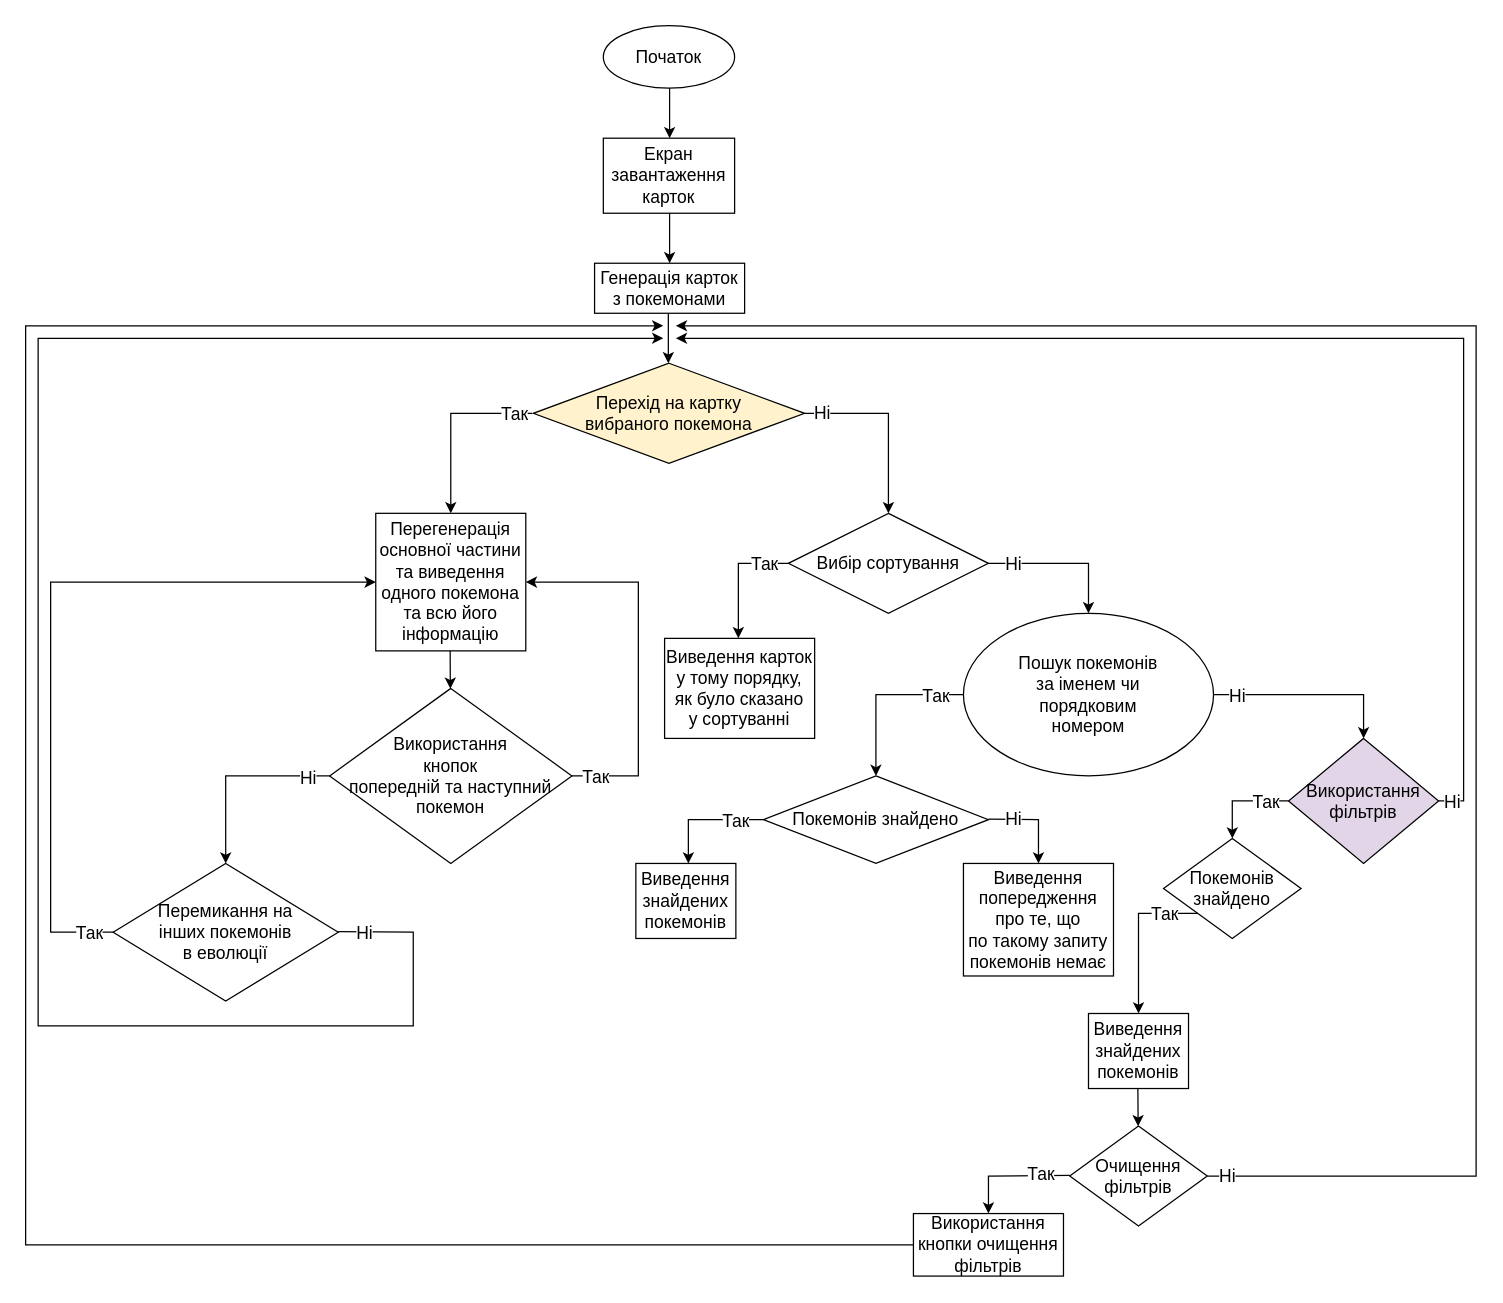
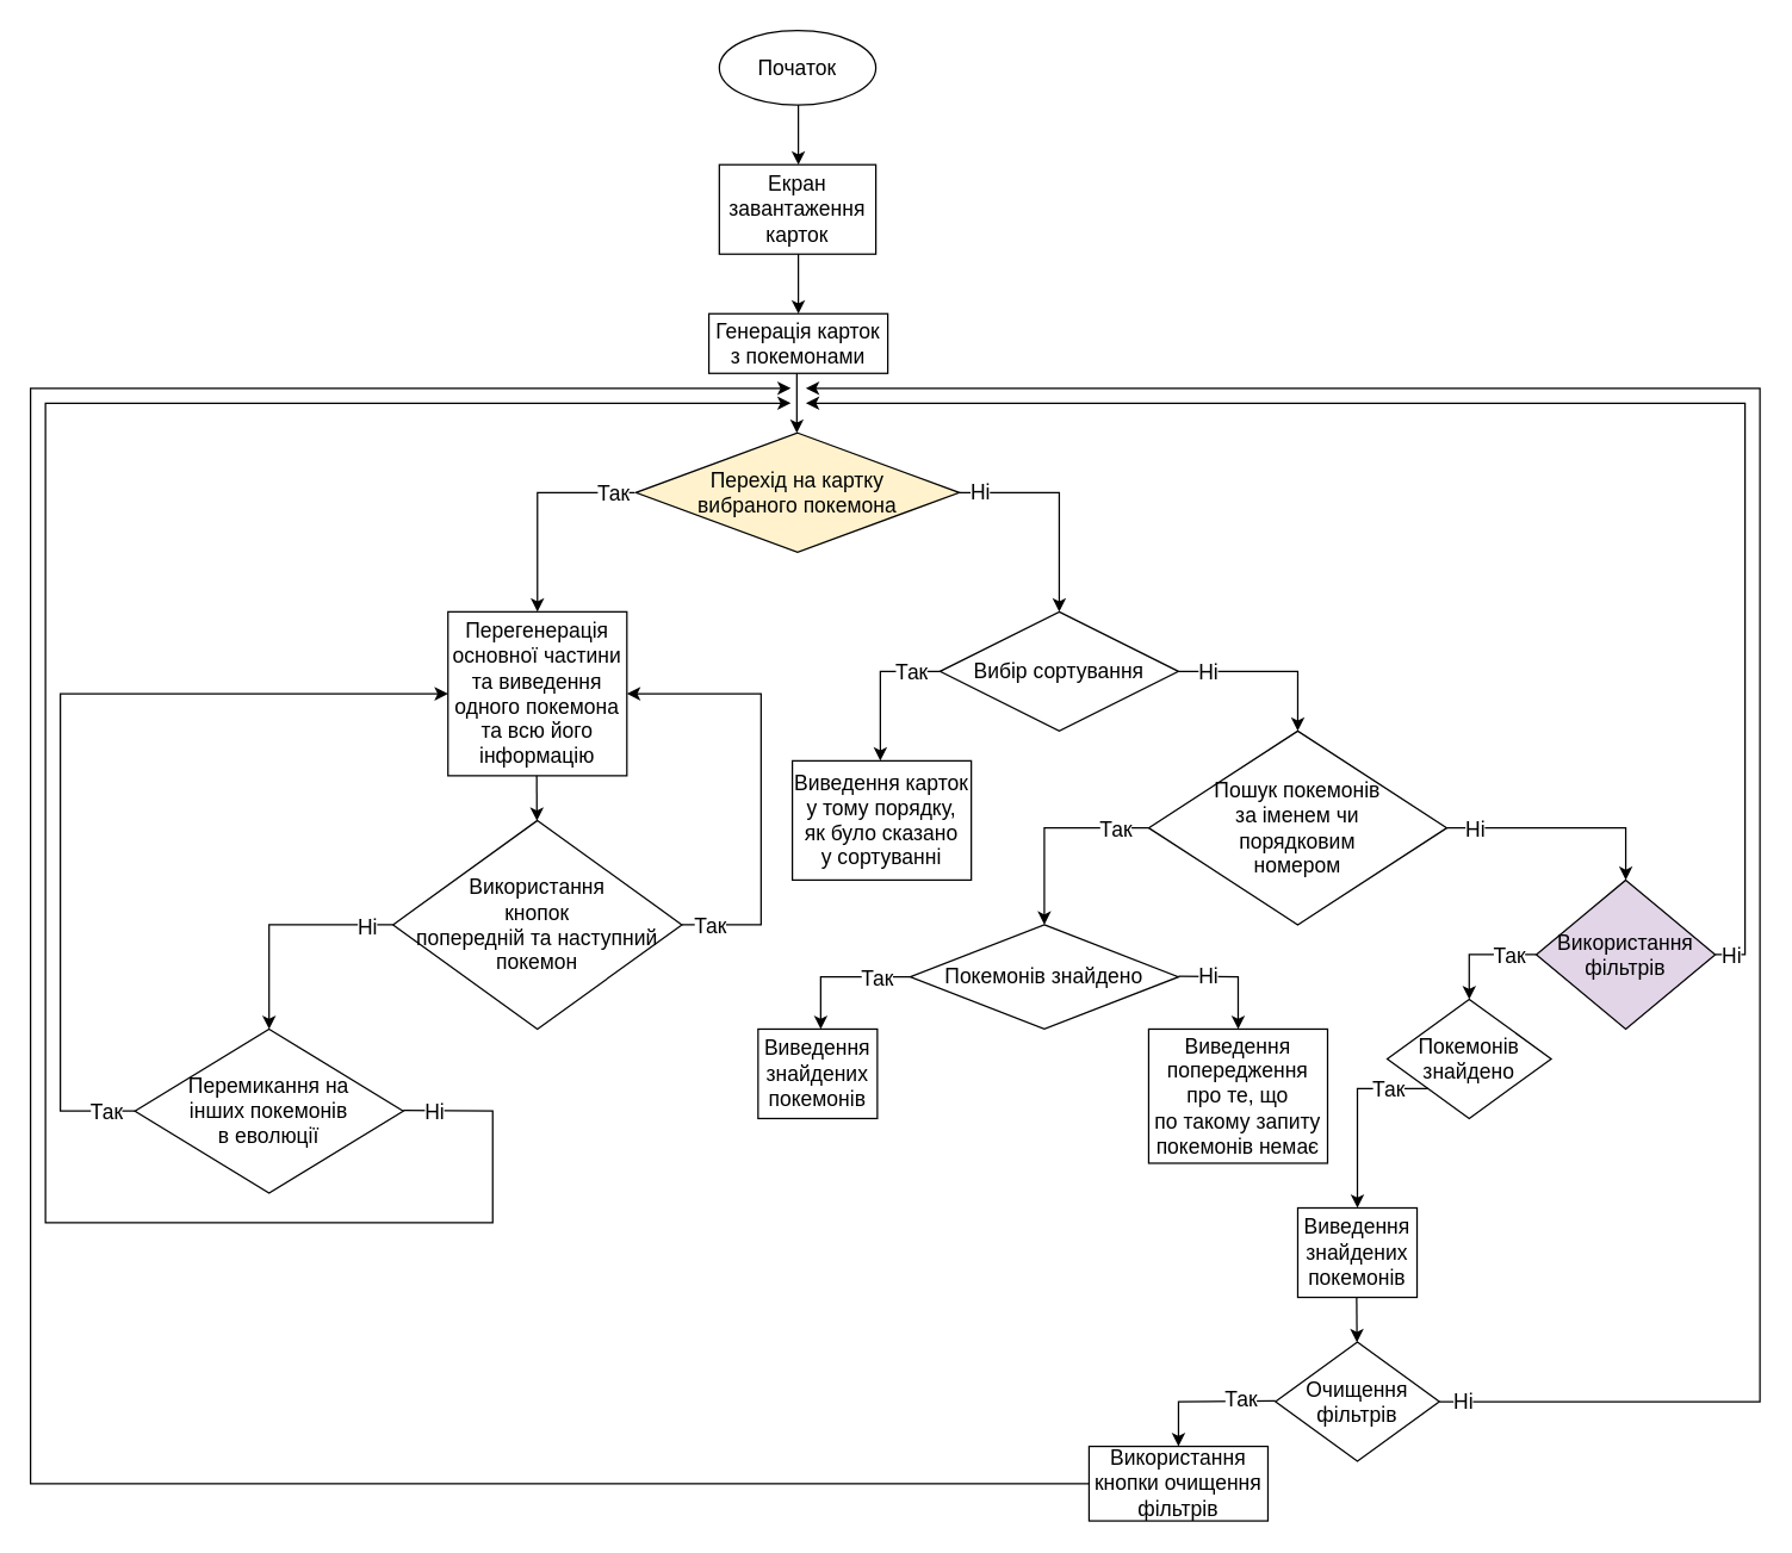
  <mxCell id="0" />
  <mxCell id="1" parent="0" />
  <mxCell id="2" value="&lt;font style=&quot;font-size: 14px&quot;&gt;Початок&lt;/font&gt;" style="ellipse;whiteSpace=wrap;html=1;" vertex="1" parent="1"><mxGeometry x="482" y="20" width="105" height="50" as="geometry" /></mxCell>
  <mxCell id="3" value="" style="endArrow=classic;html=1;rounded=0;fontSize=14;" edge="1" parent="1"><mxGeometry width="50" height="50" relative="1" as="geometry"><mxPoint x="535" y="70" as="sourcePoint" /><mxPoint x="535" y="110" as="targetPoint" /></mxGeometry></mxCell>
  <mxCell id="4" value="Екран завантаження карток" style="rounded=0;whiteSpace=wrap;html=1;fontSize=14;" vertex="1" parent="1"><mxGeometry x="482" y="110" width="105" height="60" as="geometry" /></mxCell>
  <mxCell id="5" value="" style="endArrow=classic;html=1;rounded=0;fontSize=14;" edge="1" parent="1"><mxGeometry width="50" height="50" relative="1" as="geometry"><mxPoint x="535" y="170" as="sourcePoint" /><mxPoint x="535" y="210" as="targetPoint" /></mxGeometry></mxCell>
  <mxCell id="6" value="Генерація карток з покемонами" style="rounded=0;whiteSpace=wrap;html=1;fontSize=14;" vertex="1" parent="1"><mxGeometry x="475" y="210" width="120" height="40" as="geometry" /></mxCell>
  <mxCell id="7" value="" style="endArrow=classic;html=1;rounded=0;fontSize=14;" edge="1" parent="1"><mxGeometry width="50" height="50" relative="1" as="geometry"><mxPoint x="534" y="250" as="sourcePoint" /><mxPoint x="534" y="290" as="targetPoint" /></mxGeometry></mxCell>
  <mxCell id="8" value="Перехід на картку &lt;br&gt;вибраного покемона" style="rhombus;whiteSpace=wrap;html=1;fontSize=14;fillColor=#fff2cc;" vertex="1" parent="1"><mxGeometry x="426" y="290" width="217" height="80" as="geometry" /></mxCell>
  <mxCell id="9" value="" style="endArrow=classic;html=1;rounded=0;fontSize=14;" edge="1" parent="1" target="13"><mxGeometry width="50" height="50" relative="1" as="geometry"><mxPoint x="643" y="330" as="sourcePoint" /><mxPoint x="710" y="410" as="targetPoint" /><Array as="points"><mxPoint x="710" y="330" /></Array></mxGeometry></mxCell>
  <mxCell id="10" value="Ні" style="edgeLabel;html=1;align=center;verticalAlign=middle;resizable=0;points=[];fontSize=14;" vertex="1" connectable="0" parent="9"><mxGeometry x="-0.818" y="1" relative="1" as="geometry"><mxPoint as="offset" /></mxGeometry></mxCell>
  <mxCell id="11" value="" style="endArrow=classic;html=1;rounded=0;fontSize=14;" edge="1" parent="1"><mxGeometry width="50" height="50" relative="1" as="geometry"><mxPoint x="425" y="330" as="sourcePoint" /><mxPoint x="360" y="410" as="targetPoint" /><Array as="points"><mxPoint x="360" y="330" /></Array></mxGeometry></mxCell>
  <mxCell id="12" value="Так" style="edgeLabel;html=1;align=center;verticalAlign=middle;resizable=0;points=[];fontSize=14;" vertex="1" connectable="0" parent="11"><mxGeometry x="-0.799" relative="1" as="geometry"><mxPoint as="offset" /></mxGeometry></mxCell>
  <mxCell id="13" value="Вибір сортування" style="rhombus;whiteSpace=wrap;html=1;fontSize=14;" vertex="1" parent="1"><mxGeometry x="630" y="410" width="160" height="80" as="geometry" /></mxCell>
  <mxCell id="14" value="Перегенерація основної частини та виведення одного покемона та всю його інформацію" style="rounded=0;whiteSpace=wrap;html=1;fontSize=14;" vertex="1" parent="1"><mxGeometry x="300" y="410" width="120" height="110" as="geometry" /></mxCell>
  <mxCell id="15" value="" style="endArrow=classic;html=1;rounded=0;fontSize=14;" edge="1" parent="1" target="16"><mxGeometry width="50" height="50" relative="1" as="geometry"><mxPoint x="359.5" y="520" as="sourcePoint" /><mxPoint x="360" y="560" as="targetPoint" /></mxGeometry></mxCell>
  <mxCell id="16" value="Використання &lt;br&gt;кнопок&lt;br&gt;попередній та наступний&lt;br&gt;покемон" style="rhombus;whiteSpace=wrap;html=1;fontSize=14;" vertex="1" parent="1"><mxGeometry x="263.13" y="550" width="193.75" height="140" as="geometry" /></mxCell>
  <mxCell id="17" value="" style="endArrow=classic;html=1;rounded=0;fontSize=14;" edge="1" parent="1"><mxGeometry width="50" height="50" relative="1" as="geometry"><mxPoint x="263.13" y="620" as="sourcePoint" /><mxPoint x="180" y="690" as="targetPoint" /><Array as="points"><mxPoint x="180" y="620" /></Array></mxGeometry></mxCell>
  <mxCell id="18" value="Ні" style="edgeLabel;html=1;align=center;verticalAlign=middle;resizable=0;points=[];fontSize=14;" vertex="1" connectable="0" parent="17"><mxGeometry x="-0.763" y="1" relative="1" as="geometry"><mxPoint as="offset" /></mxGeometry></mxCell>
  <mxCell id="19" value="" style="endArrow=classic;html=1;rounded=0;fontSize=14;entryX=1;entryY=0.5;entryDx=0;entryDy=0;" edge="1" parent="1" target="14"><mxGeometry width="50" height="50" relative="1" as="geometry"><mxPoint x="456.88" y="620" as="sourcePoint" /><mxPoint x="510" y="440" as="targetPoint" /><Array as="points"><mxPoint x="510" y="620" /><mxPoint x="510" y="465" /></Array></mxGeometry></mxCell>
  <mxCell id="20" value="Так" style="edgeLabel;html=1;align=center;verticalAlign=middle;resizable=0;points=[];fontSize=14;" vertex="1" connectable="0" parent="19"><mxGeometry x="-0.495" y="-2" relative="1" as="geometry"><mxPoint x="-37" y="22" as="offset" /></mxGeometry></mxCell>
  <mxCell id="21" value="Перемикання на&lt;br&gt;інших покемонів &lt;br&gt;в еволюції" style="rhombus;whiteSpace=wrap;html=1;fontSize=14;" vertex="1" parent="1"><mxGeometry x="90" y="690" width="180" height="110" as="geometry" /></mxCell>
  <mxCell id="22" value="" style="endArrow=classic;html=1;rounded=0;fontSize=14;exitX=0;exitY=0.5;exitDx=0;exitDy=0;entryX=0;entryY=0.5;entryDx=0;entryDy=0;" edge="1" parent="1" source="21" target="14"><mxGeometry width="50" height="50" relative="1" as="geometry"><mxPoint x="70" y="780" as="sourcePoint" /><mxPoint x="40" y="460" as="targetPoint" /><Array as="points"><mxPoint x="40" y="745" /><mxPoint x="40" y="465" /></Array></mxGeometry></mxCell>
  <mxCell id="23" value="Так" style="edgeLabel;html=1;align=center;verticalAlign=middle;resizable=0;points=[];fontSize=14;" vertex="1" connectable="0" parent="22"><mxGeometry x="-0.867" y="-1" relative="1" as="geometry"><mxPoint x="19" y="1" as="offset" /></mxGeometry></mxCell>
  <mxCell id="24" value="" style="endArrow=classic;html=1;rounded=0;fontSize=14;" edge="1" parent="1"><mxGeometry width="50" height="50" relative="1" as="geometry"><mxPoint x="270" y="744.5" as="sourcePoint" /><mxPoint x="530" y="270" as="targetPoint" /><Array as="points"><mxPoint x="330" y="745" /><mxPoint x="330" y="820" /><mxPoint x="30" y="820" /><mxPoint x="30" y="270" /></Array></mxGeometry></mxCell>
  <mxCell id="25" value="Ні" style="edgeLabel;html=1;align=center;verticalAlign=middle;resizable=0;points=[];fontSize=14;" vertex="1" connectable="0" parent="24"><mxGeometry x="-0.627" relative="1" as="geometry"><mxPoint x="102" y="-75" as="offset" /></mxGeometry></mxCell>
  <mxCell id="26" value="" style="endArrow=classic;html=1;rounded=0;fontSize=14;" edge="1" parent="1"><mxGeometry width="50" height="50" relative="1" as="geometry"><mxPoint x="630" y="450" as="sourcePoint" /><mxPoint x="590" y="510" as="targetPoint" /><Array as="points"><mxPoint x="590" y="450" /></Array></mxGeometry></mxCell>
  <mxCell id="27" value="Так" style="edgeLabel;html=1;align=center;verticalAlign=middle;resizable=0;points=[];fontSize=14;" vertex="1" connectable="0" parent="26"><mxGeometry x="-0.738" relative="1" as="geometry"><mxPoint x="-7" as="offset" /></mxGeometry></mxCell>
  <mxCell id="28" value="" style="endArrow=classic;html=1;rounded=0;fontSize=14;" edge="1" parent="1" target="30"><mxGeometry width="50" height="50" relative="1" as="geometry"><mxPoint x="790" y="450" as="sourcePoint" /><mxPoint x="840" y="490" as="targetPoint" /><Array as="points"><mxPoint x="870" y="450" /></Array></mxGeometry></mxCell>
  <mxCell id="29" value="Ні" style="edgeLabel;html=1;align=center;verticalAlign=middle;resizable=0;points=[];fontSize=14;" vertex="1" connectable="0" parent="28"><mxGeometry x="-0.684" y="-2" relative="1" as="geometry"><mxPoint y="-2" as="offset" /></mxGeometry></mxCell>
- <mxCell id="30" value="Пошук покемонів&lt;br&gt;за іменем чи&lt;br&gt;порядковим&lt;br&gt;номером" style="ellipse;whiteSpace=wrap;html=1;fontSize=14;" vertex="1" parent="1"><mxGeometry x="770" y="490" width="200" height="130" as="geometry" /></mxCell>
+ <mxCell id="30" value="Пошук покемонів&lt;br&gt;за іменем чи&lt;br&gt;порядковим&lt;br&gt;номером" style="rhombus;whiteSpace=wrap;html=1;fontSize=14;" vertex="1" parent="1"><mxGeometry x="770" y="490" width="200" height="130" as="geometry" /></mxCell>
  <mxCell id="31" value="" style="endArrow=classic;html=1;rounded=0;fontSize=14;exitX=1;exitY=0.5;exitDx=0;exitDy=0;entryX=0.5;entryY=0;entryDx=0;entryDy=0;" edge="1" parent="1" source="30" target="43"><mxGeometry width="50" height="50" relative="1" as="geometry"><mxPoint x="760" y="550" as="sourcePoint" /><mxPoint x="1030" y="650" as="targetPoint" /><Array as="points"><mxPoint x="1090" y="555" /></Array></mxGeometry></mxCell>
  <mxCell id="32" value="Ні" style="edgeLabel;html=1;align=center;verticalAlign=middle;resizable=0;points=[];fontSize=14;" vertex="1" connectable="0" parent="31"><mxGeometry x="-0.742" y="-1" relative="1" as="geometry"><mxPoint x="-2" y="-1" as="offset" /></mxGeometry></mxCell>
  <mxCell id="33" value="Виведення карток&lt;br&gt;у тому порядку,&lt;br&gt;як було сказано&lt;br&gt;у сортуванні" style="rounded=0;whiteSpace=wrap;html=1;fontSize=14;" vertex="1" parent="1"><mxGeometry x="531" y="510" width="120" height="80" as="geometry" /></mxCell>
  <mxCell id="34" value="" style="endArrow=classic;html=1;rounded=0;fontSize=14;exitX=0;exitY=0.5;exitDx=0;exitDy=0;" edge="1" parent="1" source="30"><mxGeometry width="50" height="50" relative="1" as="geometry"><mxPoint x="760" y="530" as="sourcePoint" /><mxPoint x="700" y="620" as="targetPoint" /><Array as="points"><mxPoint x="700" y="555" /></Array></mxGeometry></mxCell>
  <mxCell id="35" value="Так" style="edgeLabel;html=1;align=center;verticalAlign=middle;resizable=0;points=[];fontSize=14;" vertex="1" connectable="0" parent="34"><mxGeometry x="-0.63" y="-3" relative="1" as="geometry"><mxPoint x="2" y="3" as="offset" /></mxGeometry></mxCell>
  <mxCell id="36" value="Покемонів знайдено" style="rhombus;whiteSpace=wrap;html=1;fontSize=14;" vertex="1" parent="1"><mxGeometry x="610" y="620" width="180" height="70" as="geometry" /></mxCell>
  <mxCell id="37" value="" style="endArrow=classic;html=1;rounded=0;fontSize=14;" edge="1" parent="1"><mxGeometry width="50" height="50" relative="1" as="geometry"><mxPoint x="790" y="654.5" as="sourcePoint" /><mxPoint x="830" y="690" as="targetPoint" /><Array as="points"><mxPoint x="830" y="655" /></Array></mxGeometry></mxCell>
  <mxCell id="38" value="Ні" style="edgeLabel;html=1;align=center;verticalAlign=middle;resizable=0;points=[];fontSize=14;" vertex="1" connectable="0" parent="37"><mxGeometry x="-0.76" relative="1" as="geometry"><mxPoint x="11" as="offset" /></mxGeometry></mxCell>
  <mxCell id="39" value="" style="endArrow=classic;html=1;rounded=0;fontSize=14;exitX=0;exitY=0.5;exitDx=0;exitDy=0;" edge="1" parent="1" source="36"><mxGeometry width="50" height="50" relative="1" as="geometry"><mxPoint x="520" y="730" as="sourcePoint" /><mxPoint x="550" y="690" as="targetPoint" /><Array as="points"><mxPoint x="550" y="655" /></Array></mxGeometry></mxCell>
  <mxCell id="40" value="Так" style="edgeLabel;html=1;align=center;verticalAlign=middle;resizable=0;points=[];fontSize=14;" vertex="1" connectable="0" parent="39"><mxGeometry x="-0.621" relative="1" as="geometry"><mxPoint x="-5" as="offset" /></mxGeometry></mxCell>
  <mxCell id="41" value="Виведення знайдених покемонів" style="rounded=0;whiteSpace=wrap;html=1;fontSize=14;" vertex="1" parent="1"><mxGeometry x="508" y="690" width="80" height="60" as="geometry" /></mxCell>
  <mxCell id="42" value="Виведення&lt;br&gt;попередження&lt;br&gt;про те, що&lt;br&gt;по такому запиту&lt;br&gt;покемонів немає" style="rounded=0;whiteSpace=wrap;html=1;fontSize=14;" vertex="1" parent="1"><mxGeometry x="770" y="690" width="120" height="90" as="geometry" /></mxCell>
  <mxCell id="43" value="Використання&lt;br&gt;фільтрів" style="rhombus;whiteSpace=wrap;html=1;fontSize=14;fillColor=#e1d5e7;" vertex="1" parent="1"><mxGeometry x="1030" y="590" width="120" height="100" as="geometry" /></mxCell>
  <mxCell id="44" value="" style="endArrow=classic;html=1;rounded=0;fontSize=14;exitX=1;exitY=0.5;exitDx=0;exitDy=0;" edge="1" parent="1" source="43"><mxGeometry width="50" height="50" relative="1" as="geometry"><mxPoint x="1100" y="640" as="sourcePoint" /><mxPoint x="540" y="270" as="targetPoint" /><Array as="points"><mxPoint x="1170" y="640" /><mxPoint x="1170" y="270" /></Array></mxGeometry></mxCell>
  <mxCell id="45" value="Ні" style="edgeLabel;html=1;align=center;verticalAlign=middle;resizable=0;points=[];fontSize=14;" vertex="1" connectable="0" parent="44"><mxGeometry x="-0.751" y="-1" relative="1" as="geometry"><mxPoint x="-11" y="107" as="offset" /></mxGeometry></mxCell>
  <mxCell id="46" value="" style="endArrow=classic;html=1;rounded=0;fontSize=14;entryX=0.5;entryY=0;entryDx=0;entryDy=0;" edge="1" parent="1" source="43" target="48"><mxGeometry width="50" height="50" relative="1" as="geometry"><mxPoint x="760" y="660" as="sourcePoint" /><mxPoint x="950" y="670" as="targetPoint" /><Array as="points"><mxPoint x="985" y="640" /></Array></mxGeometry></mxCell>
  <mxCell id="47" value="Так" style="edgeLabel;html=1;align=center;verticalAlign=middle;resizable=0;points=[];fontSize=14;" vertex="1" connectable="0" parent="46"><mxGeometry x="-0.675" relative="1" as="geometry"><mxPoint x="-7" as="offset" /></mxGeometry></mxCell>
  <mxCell id="48" value="Покемонів знайдено" style="rhombus;whiteSpace=wrap;html=1;fontSize=14;" vertex="1" parent="1"><mxGeometry x="930" y="670" width="110" height="80" as="geometry" /></mxCell>
  <mxCell id="49" value="" style="endArrow=classic;html=1;rounded=0;fontSize=14;exitX=0;exitY=1;exitDx=0;exitDy=0;" edge="1" parent="1" source="48"><mxGeometry width="50" height="50" relative="1" as="geometry"><mxPoint x="980" y="750" as="sourcePoint" /><mxPoint x="910" y="810" as="targetPoint" /><Array as="points"><mxPoint x="910" y="730" /></Array></mxGeometry></mxCell>
  <mxCell id="50" value="Так" style="edgeLabel;html=1;align=center;verticalAlign=middle;resizable=0;points=[];fontSize=14;" vertex="1" connectable="0" parent="49"><mxGeometry x="-0.001" y="1" relative="1" as="geometry"><mxPoint x="19" y="-16" as="offset" /></mxGeometry></mxCell>
  <mxCell id="51" value="Виведення знайдених покемонів" style="rounded=0;whiteSpace=wrap;html=1;fontSize=14;" vertex="1" parent="1"><mxGeometry x="870" y="810" width="80" height="60" as="geometry" /></mxCell>
  <mxCell id="52" value="" style="endArrow=classic;html=1;rounded=0;fontSize=14;" edge="1" parent="1" target="53"><mxGeometry width="50" height="50" relative="1" as="geometry"><mxPoint x="909.5" y="870" as="sourcePoint" /><mxPoint x="910" y="910" as="targetPoint" /></mxGeometry></mxCell>
  <mxCell id="53" value="Очищення фільтрів" style="rhombus;whiteSpace=wrap;html=1;fontSize=14;" vertex="1" parent="1"><mxGeometry x="855" y="900" width="110" height="80" as="geometry" /></mxCell>
  <mxCell id="54" value="" style="endArrow=classic;html=1;rounded=0;fontSize=14;" edge="1" parent="1"><mxGeometry width="50" height="50" relative="1" as="geometry"><mxPoint x="855" y="939.5" as="sourcePoint" /><mxPoint x="790" y="970" as="targetPoint" /><Array as="points"><mxPoint x="790" y="940" /></Array></mxGeometry></mxCell>
  <mxCell id="55" value="Так" style="edgeLabel;html=1;align=center;verticalAlign=middle;resizable=0;points=[];fontSize=14;" vertex="1" connectable="0" parent="54"><mxGeometry x="-0.516" y="-1" relative="1" as="geometry"><mxPoint as="offset" /></mxGeometry></mxCell>
  <mxCell id="56" value="Використання кнопки очищення фільтрів" style="rounded=0;whiteSpace=wrap;html=1;fontSize=14;" vertex="1" parent="1"><mxGeometry x="730" y="970" width="120" height="50" as="geometry" /></mxCell>
  <mxCell id="57" value="" style="endArrow=classic;html=1;rounded=0;fontSize=14;exitX=0;exitY=0.5;exitDx=0;exitDy=0;" edge="1" parent="1" source="56"><mxGeometry width="50" height="50" relative="1" as="geometry"><mxPoint x="790" y="1020" as="sourcePoint" /><mxPoint x="530" y="260" as="targetPoint" /><Array as="points"><mxPoint x="20" y="995" /><mxPoint x="20" y="260" /></Array></mxGeometry></mxCell>
  <mxCell id="58" value="" style="endArrow=classic;html=1;rounded=0;fontSize=14;" edge="1" parent="1"><mxGeometry width="50" height="50" relative="1" as="geometry"><mxPoint x="965" y="940" as="sourcePoint" /><mxPoint x="540" y="260" as="targetPoint" /><Array as="points"><mxPoint x="1180" y="940" /><mxPoint x="1180" y="260" /></Array></mxGeometry></mxCell>
  <mxCell id="59" value="Ні" style="edgeLabel;html=1;align=center;verticalAlign=middle;resizable=0;points=[];fontSize=14;" vertex="1" connectable="0" parent="58"><mxGeometry x="-0.629" y="-3" relative="1" as="geometry"><mxPoint x="-203" y="69" as="offset" /></mxGeometry></mxCell>
